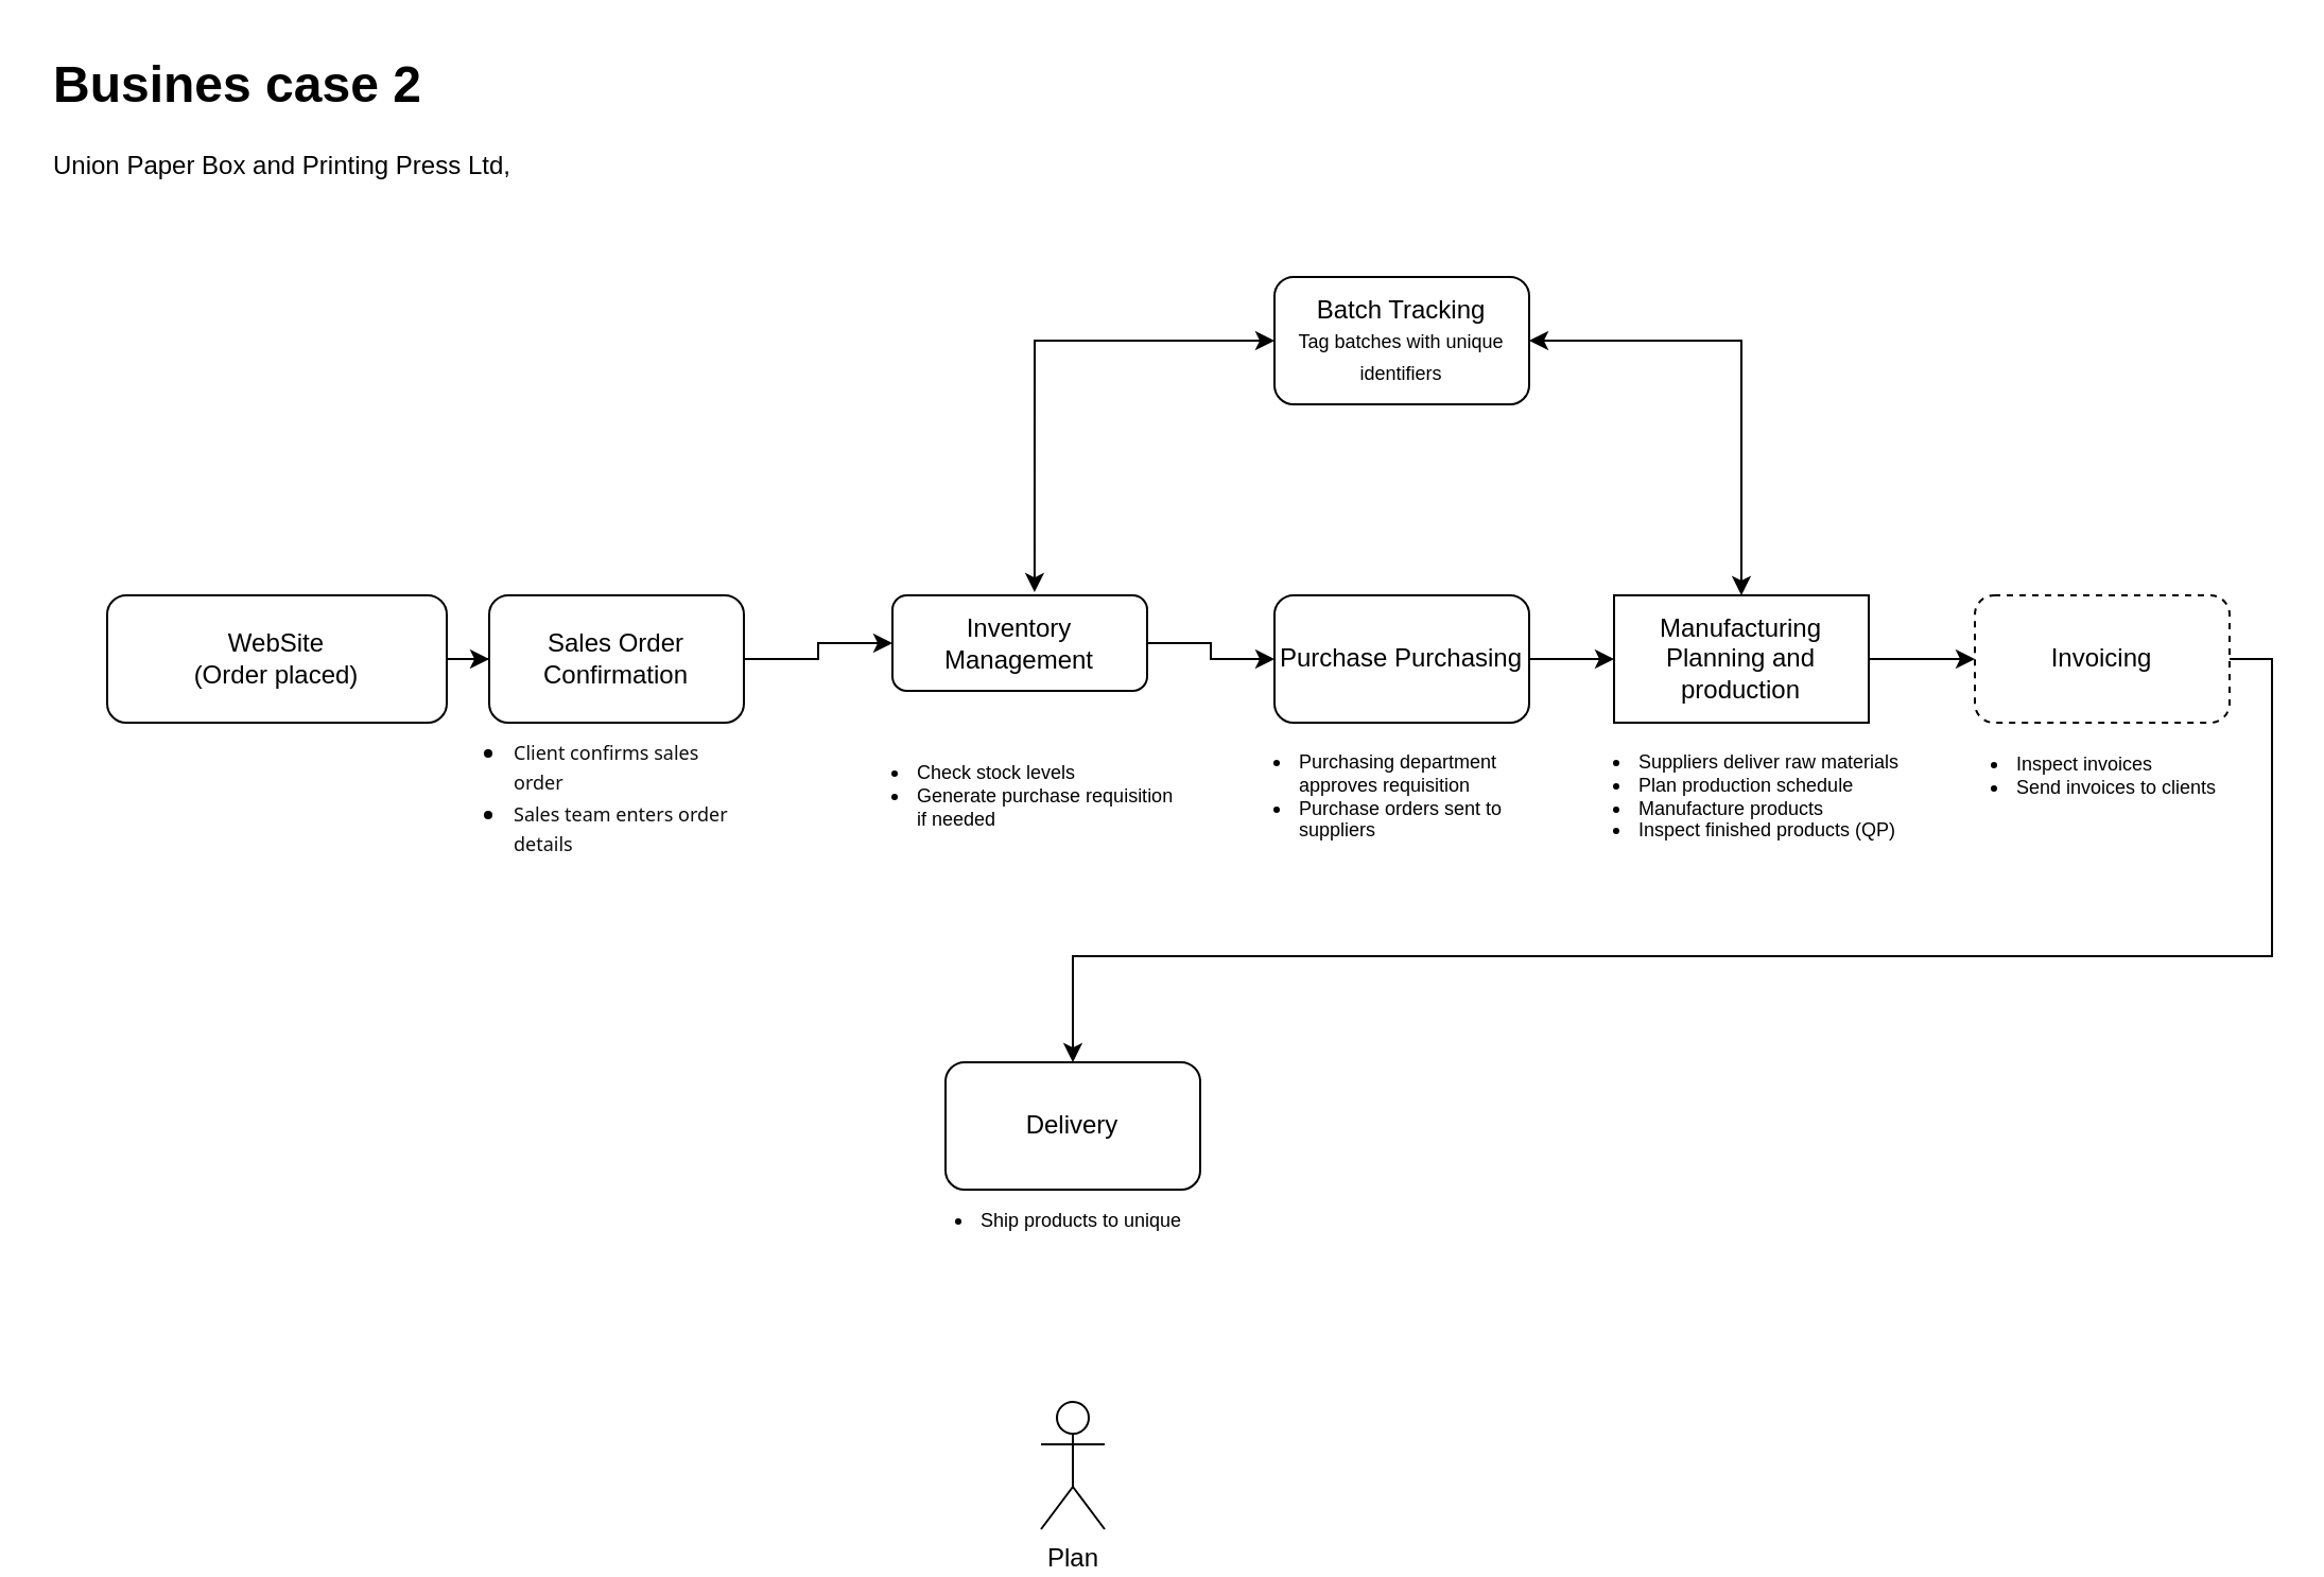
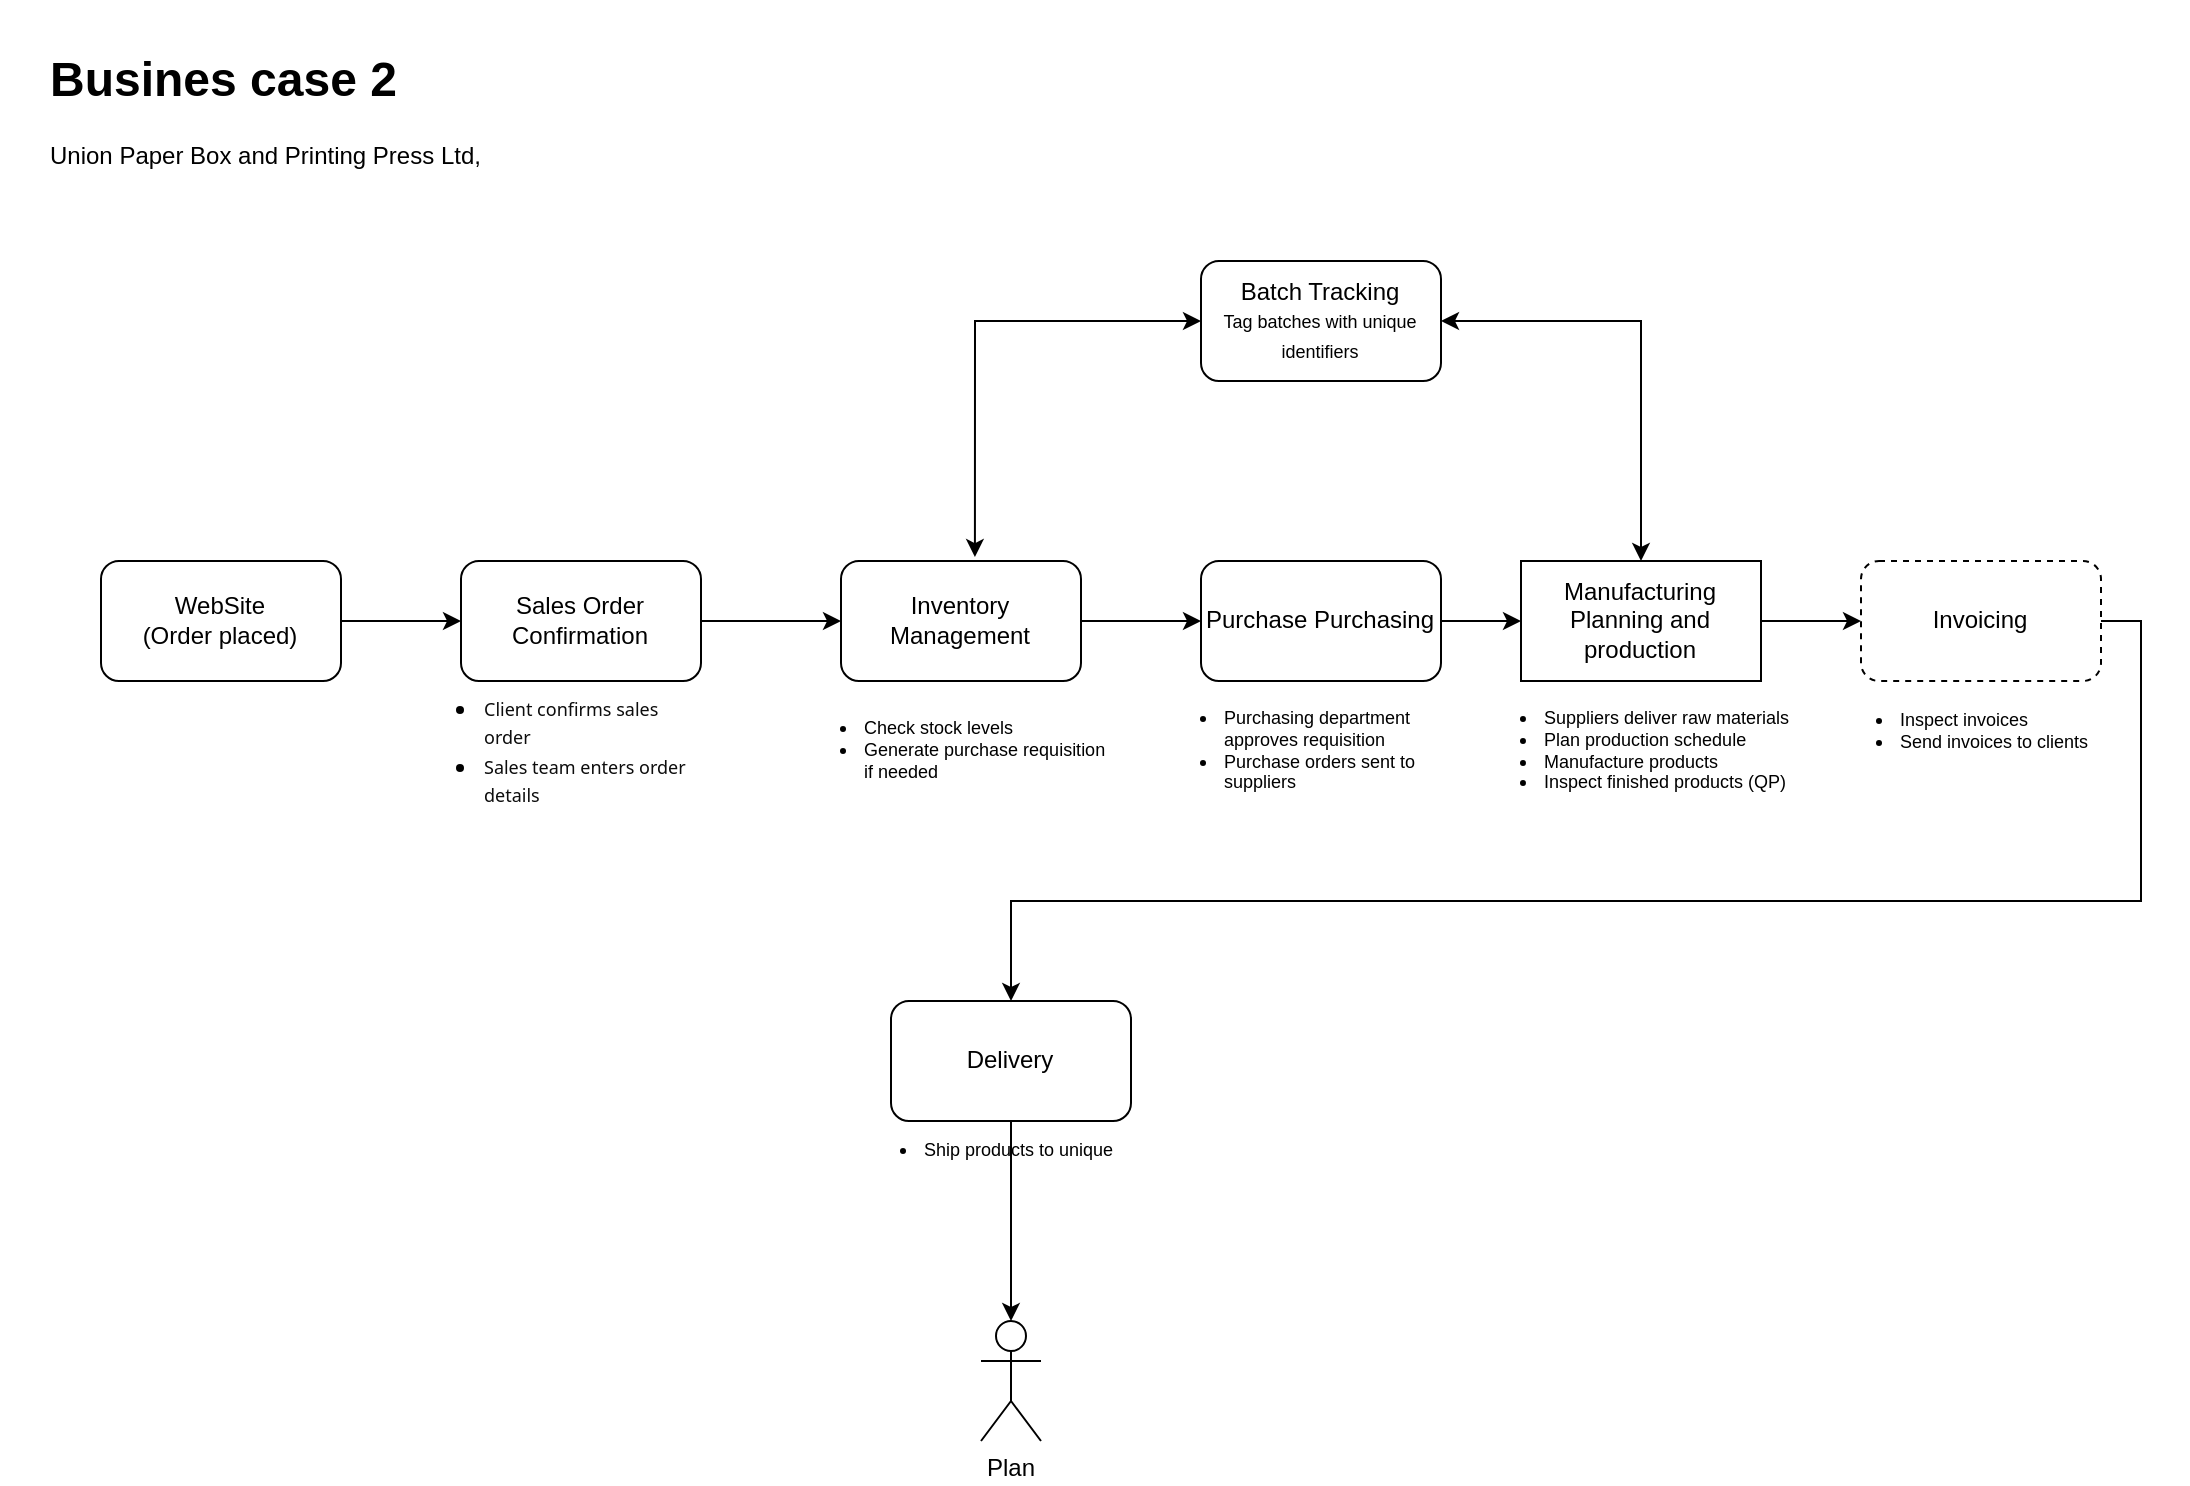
  <mxCell id="0" />
  <mxCell id="1" parent="0" />
  <mxCell id="2" style="edgeStyle=orthogonalEdgeStyle;rounded=0;orthogonalLoop=1;jettySize=auto;html=1;" edge="1" parent="1" source="3" target="5"><mxGeometry relative="1" as="geometry" /></mxCell>
- <mxCell id="3" value="WebSite&lt;br&gt;(Order placed)" style="rounded=1;whiteSpace=wrap;html=1;" vertex="1" parent="1"><mxGeometry x="50" y="280" width="160" height="60" as="geometry" /></mxCell>
+ <mxCell id="3" value="WebSite&lt;br&gt;(Order placed)" style="rounded=1;whiteSpace=wrap;html=1;" vertex="1" parent="1"><mxGeometry x="50" y="280" width="120" height="60" as="geometry" /></mxCell>
  <mxCell id="4" style="edgeStyle=orthogonalEdgeStyle;rounded=0;orthogonalLoop=1;jettySize=auto;html=1;entryX=0;entryY=0.5;entryDx=0;entryDy=0;" edge="1" parent="1" source="5" target="8"><mxGeometry relative="1" as="geometry" /></mxCell>
  <mxCell id="5" value="Sales Order Confirmation" style="rounded=1;whiteSpace=wrap;html=1;" vertex="1" parent="1"><mxGeometry x="230" y="280" width="120" height="60" as="geometry" /></mxCell>
  <mxCell id="6" value="&lt;ul&gt;&lt;li&gt;&lt;span style=&quot;background-color: rgb(255, 255, 255); color: rgb(13, 13, 13); font-family: Söhne, ui-sans-serif, system-ui, -apple-system, &amp;quot;Segoe UI&amp;quot;, Roboto, Ubuntu, Cantarell, &amp;quot;Noto Sans&amp;quot;, sans-serif, &amp;quot;Helvetica Neue&amp;quot;, Arial, &amp;quot;Apple Color Emoji&amp;quot;, &amp;quot;Segoe UI Emoji&amp;quot;, &amp;quot;Segoe UI Symbol&amp;quot;, &amp;quot;Noto Color Emoji&amp;quot;; font-size: 9px;&quot;&gt;Client confirms sales order&lt;/span&gt;&lt;/li&gt;&lt;li&gt;&lt;span style=&quot;background-color: rgb(255, 255, 255); color: rgb(13, 13, 13); font-family: Söhne, ui-sans-serif, system-ui, -apple-system, &amp;quot;Segoe UI&amp;quot;, Roboto, Ubuntu, Cantarell, &amp;quot;Noto Sans&amp;quot;, sans-serif, &amp;quot;Helvetica Neue&amp;quot;, Arial, &amp;quot;Apple Color Emoji&amp;quot;, &amp;quot;Segoe UI Emoji&amp;quot;, &amp;quot;Segoe UI Symbol&amp;quot;, &amp;quot;Noto Color Emoji&amp;quot;; font-size: 9px;&quot;&gt;Sales team enters order details&lt;/span&gt;&lt;/li&gt;&lt;/ul&gt;" style="text;html=1;strokeColor=none;fillColor=none;align=left;verticalAlign=middle;whiteSpace=wrap;rounded=0;" vertex="1" parent="1"><mxGeometry x="200" y="350" width="150" height="50" as="geometry" /></mxCell>
  <mxCell id="7" style="edgeStyle=orthogonalEdgeStyle;rounded=0;orthogonalLoop=1;jettySize=auto;html=1;" edge="1" parent="1" source="8" target="11"><mxGeometry relative="1" as="geometry" /></mxCell>
- <mxCell id="8" value="Inventory Management" style="rounded=1;whiteSpace=wrap;html=1;" vertex="1" parent="1"><mxGeometry x="420" y="280" width="120" height="45" as="geometry" /></mxCell>
+ <mxCell id="8" value="Inventory Management" style="rounded=1;whiteSpace=wrap;html=1;" vertex="1" parent="1"><mxGeometry x="420" y="280" width="120" height="60" as="geometry" /></mxCell>
  <mxCell id="9" value="&lt;ul style=&quot;font-size: 9px;&quot;&gt;&lt;li&gt;&lt;span style=&quot;background-color: initial;&quot;&gt;Check stock levels&lt;/span&gt;&lt;/li&gt;&lt;li&gt;&lt;span style=&quot;background-color: initial;&quot;&gt;Generate purchase requisition if needed&lt;/span&gt;&lt;/li&gt;&lt;/ul&gt;" style="text;html=1;strokeColor=none;fillColor=none;align=left;verticalAlign=middle;whiteSpace=wrap;rounded=0;" vertex="1" parent="1"><mxGeometry x="390" y="350" width="165" height="50" as="geometry" /></mxCell>
  <mxCell id="10" style="edgeStyle=orthogonalEdgeStyle;rounded=0;orthogonalLoop=1;jettySize=auto;html=1;entryX=0;entryY=0.5;entryDx=0;entryDy=0;" edge="1" parent="1" source="11" target="14"><mxGeometry relative="1" as="geometry" /></mxCell>
  <mxCell id="11" value="Purchase Purchasing" style="rounded=1;whiteSpace=wrap;html=1;" vertex="1" parent="1"><mxGeometry x="600" y="280" width="120" height="60" as="geometry" /></mxCell>
  <mxCell id="12" value="&lt;ul style=&quot;font-size: 9px;&quot;&gt;&lt;li&gt;&lt;span style=&quot;background-color: initial;&quot;&gt;Purchasing department approves requisition&lt;/span&gt;&lt;/li&gt;&lt;li&gt;&lt;span style=&quot;background-color: initial;&quot;&gt;Purchase orders sent to suppliers&lt;/span&gt;&lt;/li&gt;&lt;/ul&gt;" style="text;html=1;strokeColor=none;fillColor=none;align=left;verticalAlign=middle;whiteSpace=wrap;rounded=0;" vertex="1" parent="1"><mxGeometry x="570" y="350" width="165" height="50" as="geometry" /></mxCell>
  <mxCell id="13" style="edgeStyle=orthogonalEdgeStyle;rounded=0;orthogonalLoop=1;jettySize=auto;html=1;entryX=0;entryY=0.5;entryDx=0;entryDy=0;" edge="1" parent="1" source="14" target="17"><mxGeometry relative="1" as="geometry" /></mxCell>
  <mxCell id="14" value="Manufacturing Planning and production" style="whiteSpace=wrap;html=1;rounded=0;" vertex="1" parent="1"><mxGeometry x="760" y="280" width="120" height="60" as="geometry" /></mxCell>
  <mxCell id="15" value="&lt;ul style=&quot;font-size: 9px;&quot;&gt;&lt;li&gt;Suppliers deliver raw materials&lt;br&gt;&lt;/li&gt;&lt;li&gt;Plan production schedule&lt;br&gt;&lt;/li&gt;&lt;li&gt;Manufacture products&lt;br&gt;&lt;/li&gt;&lt;li&gt;Inspect finished products (QP)&lt;br&gt;&lt;/li&gt;&lt;/ul&gt;" style="text;html=1;strokeColor=none;fillColor=none;align=left;verticalAlign=middle;whiteSpace=wrap;rounded=0;" vertex="1" parent="1"><mxGeometry x="730" y="350" width="165" height="50" as="geometry" /></mxCell>
  <mxCell id="16" style="edgeStyle=orthogonalEdgeStyle;rounded=0;orthogonalLoop=1;jettySize=auto;html=1;" edge="1" parent="1" source="17" target="20"><mxGeometry relative="1" as="geometry"><Array as="points"><mxPoint x="1070" y="310" /><mxPoint x="1070" y="450" /><mxPoint x="505" y="450" /></Array></mxGeometry></mxCell>
  <mxCell id="17" value="Invoicing" style="rounded=1;whiteSpace=wrap;html=1;dashed=1;" vertex="1" parent="1"><mxGeometry x="930" y="280" width="120" height="60" as="geometry" /></mxCell>
  <mxCell id="18" value="&lt;ul style=&quot;font-size: 9px;&quot;&gt;&lt;li&gt;&lt;span style=&quot;background-color: initial;&quot;&gt;Inspect invoices&lt;/span&gt;&lt;/li&gt;&lt;li&gt;&lt;span style=&quot;background-color: initial;&quot;&gt;Send invoices to clients&lt;/span&gt;&lt;/li&gt;&lt;/ul&gt;" style="text;html=1;strokeColor=none;fillColor=none;align=left;verticalAlign=middle;whiteSpace=wrap;rounded=0;" vertex="1" parent="1"><mxGeometry x="907.5" y="340" width="165" height="50" as="geometry" /></mxCell>
+ <mxCell id="19" style="edgeStyle=orthogonalEdgeStyle;rounded=0;orthogonalLoop=1;jettySize=auto;html=1;" edge="1" parent="1" source="20" target="22"><mxGeometry relative="1" as="geometry" /></mxCell>
  <mxCell id="20" value="Delivery" style="rounded=1;whiteSpace=wrap;html=1;" vertex="1" parent="1"><mxGeometry x="445" y="500" width="120" height="60" as="geometry" /></mxCell>
  <mxCell id="21" value="&lt;ul style=&quot;font-size: 9px;&quot;&gt;&lt;li style=&quot;font-size: 9px;&quot;&gt;Ship products to unique&lt;br style=&quot;font-size: 9px;&quot;&gt;&lt;/li&gt;&lt;/ul&gt;" style="text;html=1;strokeColor=none;fillColor=none;align=left;verticalAlign=middle;whiteSpace=wrap;rounded=0;fontSize=9;" vertex="1" parent="1"><mxGeometry x="420" y="550" width="165" height="50" as="geometry" /></mxCell>
  <mxCell id="22" value="Plan" style="shape=umlActor;verticalLabelPosition=bottom;verticalAlign=top;html=1;outlineConnect=0;" vertex="1" parent="1"><mxGeometry x="490" y="660" width="30" height="60" as="geometry" /></mxCell>
  <mxCell id="23" value="Batch Tracking&lt;br&gt;&lt;font style=&quot;font-size: 9px;&quot;&gt;Tag batches with unique identifiers&lt;/font&gt;" style="rounded=1;whiteSpace=wrap;html=1;" vertex="1" parent="1"><mxGeometry x="600" y="130" width="120" height="60" as="geometry" /></mxCell>
  <mxCell id="24" value="" style="endArrow=classic;startArrow=classic;html=1;rounded=0;exitX=0.558;exitY=-0.033;exitDx=0;exitDy=0;exitPerimeter=0;" edge="1" parent="1" source="8"><mxGeometry width="50" height="50" relative="1" as="geometry"><mxPoint x="470" y="240" as="sourcePoint" /><mxPoint x="600" y="160" as="targetPoint" /><Array as="points"><mxPoint x="487" y="160" /></Array></mxGeometry></mxCell>
  <mxCell id="25" value="" style="endArrow=classic;startArrow=classic;html=1;rounded=0;entryX=1;entryY=0.5;entryDx=0;entryDy=0;exitX=0.5;exitY=0;exitDx=0;exitDy=0;" edge="1" parent="1" source="14" target="23"><mxGeometry width="50" height="50" relative="1" as="geometry"><mxPoint x="810" y="210" as="sourcePoint" /><mxPoint x="860" y="160" as="targetPoint" /><Array as="points"><mxPoint x="820" y="160" /></Array></mxGeometry></mxCell>
  <mxCell id="26" value="&lt;h1&gt;Busines case 2&lt;/h1&gt;&lt;div&gt;Union Paper Box and Printing Press Ltd,&lt;/div&gt;&lt;p&gt;&lt;br&gt;&lt;/p&gt;" style="text;html=1;strokeColor=none;fillColor=none;spacing=5;spacingTop=-20;whiteSpace=wrap;overflow=hidden;rounded=0;" vertex="1" parent="1"><mxGeometry x="20" y="20" width="250" height="120" as="geometry" /></mxCell>
